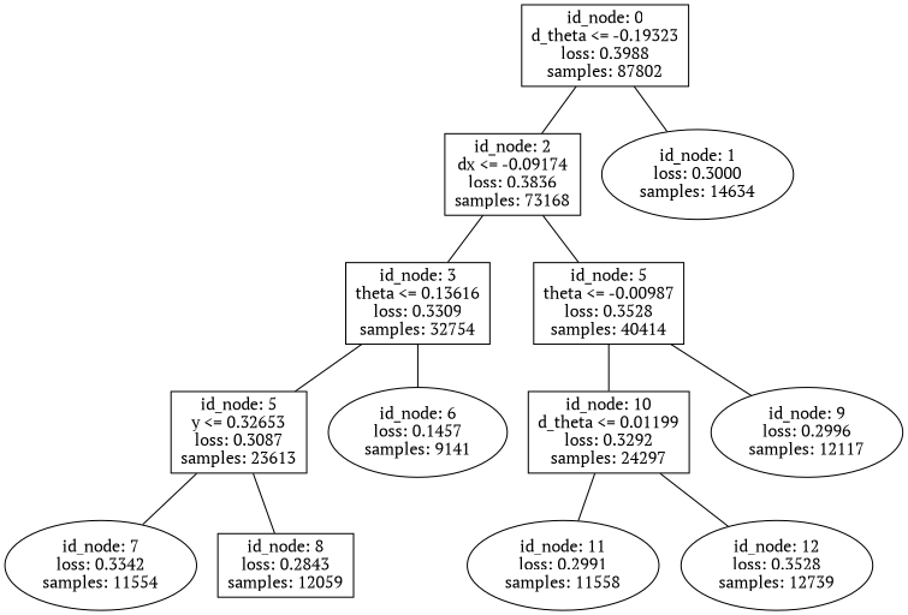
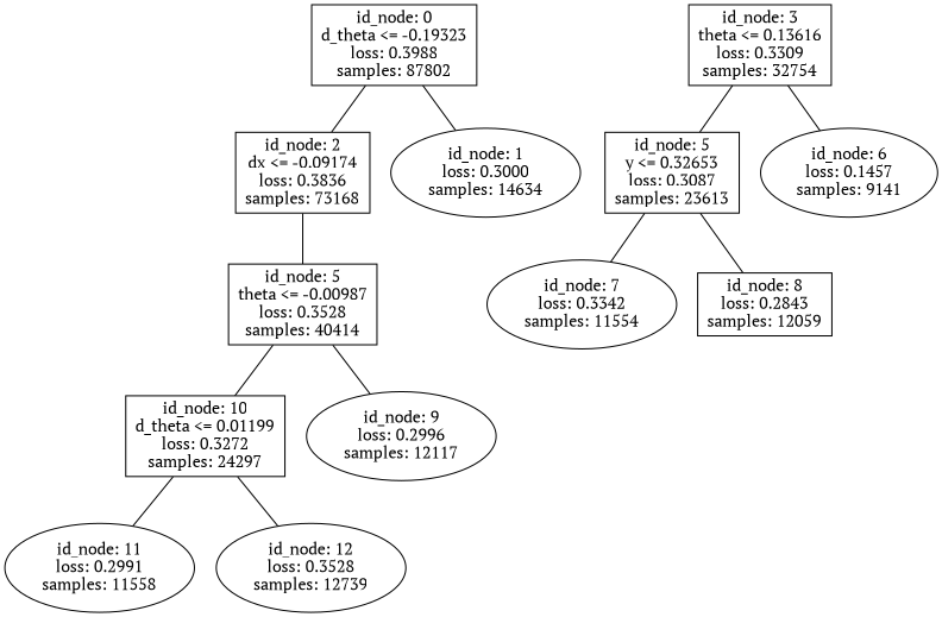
  graph {
    fontname="PT Serif"
    node [fontname="PT Serif"]
    edge [fontname="PT Serif"]
    n1 [label="id_node: 0\nd_theta <= -0.19323\nloss: 0.3988\nsamples: 87802" shape=rectangle]
    n2 [label="id_node: 2\ndx <= -0.09174\nloss: 0.3836\nsamples: 73168" shape=rectangle]
    n3 [label="id_node: 1\nloss: 0.3000\nsamples: 14634"]
    n4 [label="id_node: 3\ntheta <= 0.13616\nloss: 0.3309\nsamples: 32754" shape=rectangle]
    n5 [label="id_node: 5\ntheta <= -0.00987\nloss: 0.3528\nsamples: 40414" shape=rectangle]
    n6 [label="id_node: 5\ny <= 0.32653\nloss: 0.3087\nsamples: 23613" shape=rectangle]
    n7 [label="id_node: 6\nloss: 0.1457\nsamples: 9141"]
-   n8 [label="id_node: 10\nd_theta <= 0.01199\nloss: 0.3292\nsamples: 24297" shape=rectangle]
+   n8 [label="id_node: 10\nd_theta <= 0.01199\nloss: 0.3272\nsamples: 24297" shape=rectangle]
    n9 [label="id_node: 9\nloss: 0.2996\nsamples: 12117"]
    n10 [label="id_node: 7\nloss: 0.3342\nsamples: 11554"]
    n11 [label="id_node: 8\nloss: 0.2843\nsamples: 12059" shape=box]
    n12 [label="id_node: 11\nloss: 0.2991\nsamples: 11558"]
    n13 [label="id_node: 12\nloss: 0.3528\nsamples: 12739"]
    n1 -- n2
    n1 -- n3
-   n2 -- n4
    n2 -- n5
    n4 -- n6
    n4 -- n7
    n5 -- n8
    n5 -- n9
    n6 -- n10
    n6 -- n11
    n8 -- n12
    n8 -- n13
  }
